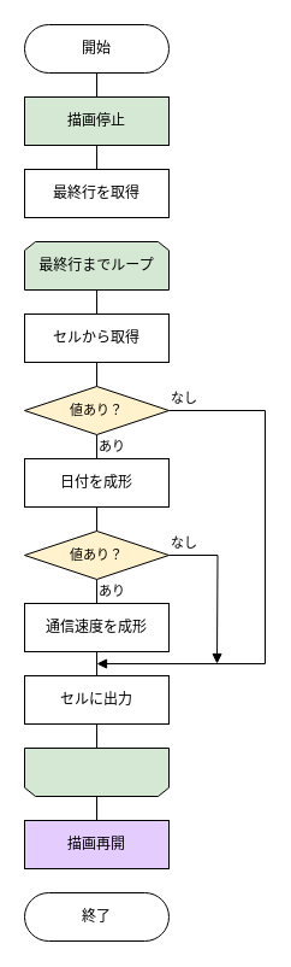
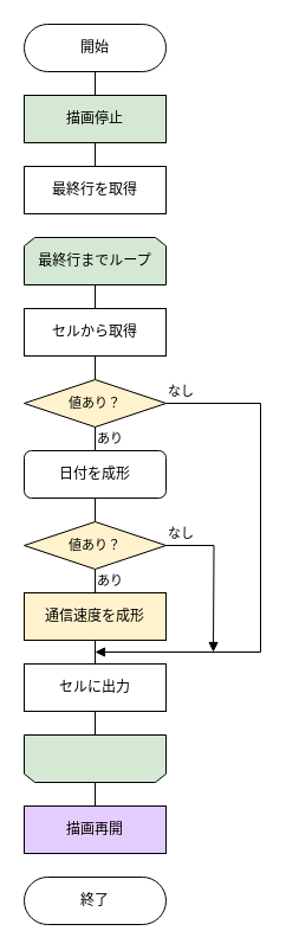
  <mxCell id="0" />
  <mxCell id="1" parent="0" />
  <mxCell id="2" style="edgeStyle=orthogonalEdgeStyle;rounded=0;orthogonalLoop=1;jettySize=auto;html=1;exitX=0.5;exitY=1;exitDx=0;exitDy=0;entryX=0.5;entryY=0;entryDx=0;entryDy=0;strokeColor=default;align=center;verticalAlign=middle;fontFamily=Helvetica;fontSize=11;fontColor=default;labelBackgroundColor=default;endArrow=none;endFill=0;" edge="1" parent="1" source="3" target="19"><mxGeometry relative="1" as="geometry" /></mxCell>
  <mxCell id="3" value="開始" style="rounded=1;whiteSpace=wrap;html=1;arcSize=50;" vertex="1" parent="1"><mxGeometry x="20" y="20" width="120" height="40" as="geometry" /></mxCell>
  <mxCell id="4" value="最終行を取得" style="rounded=0;whiteSpace=wrap;html=1;" vertex="1" parent="1"><mxGeometry x="20" y="140" width="120" height="40" as="geometry" /></mxCell>
  <mxCell id="5" style="edgeStyle=orthogonalEdgeStyle;rounded=0;orthogonalLoop=1;jettySize=auto;html=1;exitX=0.5;exitY=1;exitDx=0;exitDy=0;entryX=0.5;entryY=0;entryDx=0;entryDy=0;strokeColor=default;align=center;verticalAlign=middle;fontFamily=Helvetica;fontSize=11;fontColor=default;labelBackgroundColor=default;endArrow=none;endFill=0;" edge="1" parent="1" source="6" target="16"><mxGeometry relative="1" as="geometry" /></mxCell>
  <mxCell id="6" value="最終行までループ" style="shape=loopLimit;whiteSpace=wrap;html=1;size=9;fillColor=#d5e8d4;strokeColor=#000000;" vertex="1" parent="1"><mxGeometry x="20" y="200" width="120" height="40" as="geometry" /></mxCell>
  <mxCell id="7" style="edgeStyle=orthogonalEdgeStyle;rounded=0;orthogonalLoop=1;jettySize=auto;html=1;exitX=0.5;exitY=1;exitDx=0;exitDy=0;entryX=0.5;entryY=0;entryDx=0;entryDy=0;strokeColor=default;align=center;verticalAlign=middle;fontFamily=Helvetica;fontSize=11;fontColor=default;labelBackgroundColor=default;endArrow=none;endFill=0;" edge="1" parent="1" source="8" target="26"><mxGeometry relative="1" as="geometry" /></mxCell>
- <mxCell id="8" value="日付を成形" style="rounded=0;whiteSpace=wrap;html=1;" vertex="1" parent="1"><mxGeometry x="20" y="380" width="120" height="40" as="geometry" /></mxCell>
+ <mxCell id="8" value="日付を成形" style="whiteSpace=wrap;html=1;rounded=1;" vertex="1" parent="1"><mxGeometry x="20" y="380" width="120" height="40" as="geometry" /></mxCell>
  <mxCell id="9" style="edgeStyle=orthogonalEdgeStyle;rounded=0;orthogonalLoop=1;jettySize=auto;html=1;exitX=0.5;exitY=1;exitDx=0;exitDy=0;entryX=0.5;entryY=0;entryDx=0;entryDy=0;strokeColor=default;align=center;verticalAlign=middle;fontFamily=Helvetica;fontSize=11;fontColor=default;labelBackgroundColor=default;endArrow=none;endFill=0;" edge="1" parent="1" source="10" target="14"><mxGeometry relative="1" as="geometry" /></mxCell>
- <mxCell id="10" value="通信速度を成形" style="rounded=0;whiteSpace=wrap;html=1;" vertex="1" parent="1"><mxGeometry x="20" y="500" width="120" height="40" as="geometry" /></mxCell>
+ <mxCell id="10" value="通信速度を成形" style="rounded=0;whiteSpace=wrap;html=1;fillColor=#fff2cc;" vertex="1" parent="1"><mxGeometry x="20" y="500" width="120" height="40" as="geometry" /></mxCell>
  <mxCell id="11" style="edgeStyle=orthogonalEdgeStyle;rounded=0;orthogonalLoop=1;jettySize=auto;html=1;exitX=0.5;exitY=0;exitDx=0;exitDy=0;strokeColor=default;align=center;verticalAlign=middle;fontFamily=Helvetica;fontSize=11;fontColor=default;labelBackgroundColor=default;endArrow=none;endFill=0;" edge="1" parent="1" source="12"><mxGeometry relative="1" as="geometry"><mxPoint x="80" y="680" as="targetPoint" /></mxGeometry></mxCell>
  <mxCell id="12" value="" style="shape=loopLimit;whiteSpace=wrap;html=1;size=9;rotation=-180;fillColor=#d5e8d4;strokeColor=#000000;" vertex="1" parent="1"><mxGeometry x="20" y="620" width="120" height="40" as="geometry" /></mxCell>
  <mxCell id="13" style="edgeStyle=orthogonalEdgeStyle;rounded=0;orthogonalLoop=1;jettySize=auto;html=1;exitX=0.5;exitY=1;exitDx=0;exitDy=0;entryX=0.5;entryY=1;entryDx=0;entryDy=0;strokeColor=default;align=center;verticalAlign=middle;fontFamily=Helvetica;fontSize=11;fontColor=default;labelBackgroundColor=default;endArrow=none;endFill=0;" edge="1" parent="1" source="14" target="12"><mxGeometry relative="1" as="geometry" /></mxCell>
  <mxCell id="14" value="セルに出力" style="rounded=0;whiteSpace=wrap;html=1;" vertex="1" parent="1"><mxGeometry x="20" y="560" width="120" height="40" as="geometry" /></mxCell>
  <mxCell id="15" style="edgeStyle=orthogonalEdgeStyle;rounded=0;orthogonalLoop=1;jettySize=auto;html=1;exitX=0.5;exitY=1;exitDx=0;exitDy=0;entryX=0.5;entryY=0;entryDx=0;entryDy=0;strokeColor=default;align=center;verticalAlign=middle;fontFamily=Helvetica;fontSize=11;fontColor=default;labelBackgroundColor=default;endArrow=none;endFill=0;" edge="1" parent="1" source="16" target="23"><mxGeometry relative="1" as="geometry" /></mxCell>
  <mxCell id="16" value="セルから取得" style="rounded=0;whiteSpace=wrap;html=1;" vertex="1" parent="1"><mxGeometry x="20" y="260" width="120" height="40" as="geometry" /></mxCell>
  <mxCell id="17" value="終了" style="rounded=1;whiteSpace=wrap;html=1;arcSize=50;" vertex="1" parent="1"><mxGeometry x="20" y="740" width="120" height="40" as="geometry" /></mxCell>
  <mxCell id="18" style="edgeStyle=orthogonalEdgeStyle;rounded=0;orthogonalLoop=1;jettySize=auto;html=1;exitX=0.5;exitY=1;exitDx=0;exitDy=0;entryX=0.5;entryY=0;entryDx=0;entryDy=0;strokeColor=default;align=center;verticalAlign=middle;fontFamily=Helvetica;fontSize=11;fontColor=default;labelBackgroundColor=default;endArrow=none;endFill=0;" edge="1" parent="1" source="19" target="4"><mxGeometry relative="1" as="geometry" /></mxCell>
  <mxCell id="19" value="描画停止" style="rounded=0;whiteSpace=wrap;html=1;fillColor=#d5e8d4;" vertex="1" parent="1"><mxGeometry x="20" y="80" width="120" height="40" as="geometry" /></mxCell>
  <mxCell id="20" value="描画再開" style="rounded=0;whiteSpace=wrap;html=1;fillColor=#E5CCFF;" vertex="1" parent="1"><mxGeometry x="20" y="680" width="120" height="40" as="geometry" /></mxCell>
  <mxCell id="21" style="edgeStyle=orthogonalEdgeStyle;rounded=0;orthogonalLoop=1;jettySize=auto;html=1;exitX=0.5;exitY=1;exitDx=0;exitDy=0;entryX=0.5;entryY=0;entryDx=0;entryDy=0;strokeColor=default;align=center;verticalAlign=middle;fontFamily=Helvetica;fontSize=11;fontColor=default;labelBackgroundColor=default;endArrow=none;endFill=0;" edge="1" parent="1" source="23" target="8"><mxGeometry relative="1" as="geometry" /></mxCell>
  <mxCell id="22" style="edgeStyle=orthogonalEdgeStyle;rounded=0;orthogonalLoop=1;jettySize=auto;html=1;exitX=1;exitY=0.5;exitDx=0;exitDy=0;strokeColor=default;align=center;verticalAlign=middle;fontFamily=Helvetica;fontSize=11;fontColor=default;labelBackgroundColor=default;endArrow=block;endFill=1;" edge="1" parent="1" source="23"><mxGeometry relative="1" as="geometry"><mxPoint x="80" y="550" as="targetPoint" /><Array as="points"><mxPoint x="220" y="340" /><mxPoint x="220" y="550" /></Array></mxGeometry></mxCell>
  <mxCell id="23" value="値あり？" style="rhombus;whiteSpace=wrap;html=1;fontFamily=Helvetica;fontSize=11;labelBackgroundColor=none;fillColor=#fff2cc;strokeColor=#000000;" vertex="1" parent="1"><mxGeometry x="20" y="320" width="120" height="40" as="geometry" /></mxCell>
  <mxCell id="24" style="edgeStyle=orthogonalEdgeStyle;rounded=0;orthogonalLoop=1;jettySize=auto;html=1;exitX=0.5;exitY=1;exitDx=0;exitDy=0;entryX=0.5;entryY=0;entryDx=0;entryDy=0;strokeColor=default;align=center;verticalAlign=middle;fontFamily=Helvetica;fontSize=11;fontColor=default;labelBackgroundColor=default;endArrow=none;endFill=0;" edge="1" parent="1" source="26" target="10"><mxGeometry relative="1" as="geometry" /></mxCell>
  <mxCell id="25" style="edgeStyle=orthogonalEdgeStyle;rounded=0;orthogonalLoop=1;jettySize=auto;html=1;exitX=1;exitY=0.5;exitDx=0;exitDy=0;strokeColor=default;align=center;verticalAlign=middle;fontFamily=Helvetica;fontSize=11;fontColor=default;labelBackgroundColor=default;endArrow=block;endFill=1;" edge="1" parent="1" source="26"><mxGeometry relative="1" as="geometry"><mxPoint x="180" y="550" as="targetPoint" /></mxGeometry></mxCell>
  <mxCell id="26" value="値あり？" style="rhombus;whiteSpace=wrap;html=1;fontFamily=Helvetica;fontSize=11;labelBackgroundColor=none;fillColor=#fff2cc;strokeColor=#000000;" vertex="1" parent="1"><mxGeometry x="20" y="440" width="120" height="40" as="geometry" /></mxCell>
  <mxCell id="27" value="なし" style="text;html=1;align=left;verticalAlign=middle;whiteSpace=wrap;rounded=0;fontFamily=Helvetica;fontSize=11;fontColor=default;labelBackgroundColor=default;" vertex="1" parent="1"><mxGeometry x="140" y="320" width="50" height="20" as="geometry" /></mxCell>
  <mxCell id="28" value="あり" style="text;html=1;align=left;verticalAlign=middle;whiteSpace=wrap;rounded=0;fontFamily=Helvetica;fontSize=11;fontColor=default;labelBackgroundColor=default;" vertex="1" parent="1"><mxGeometry x="80" y="360" width="50" height="20" as="geometry" /></mxCell>
  <mxCell id="29" value="なし" style="text;html=1;align=left;verticalAlign=middle;whiteSpace=wrap;rounded=0;fontFamily=Helvetica;fontSize=11;fontColor=default;labelBackgroundColor=default;" vertex="1" parent="1"><mxGeometry x="140" y="440" width="50" height="20" as="geometry" /></mxCell>
  <mxCell id="30" value="あり" style="text;html=1;align=left;verticalAlign=middle;whiteSpace=wrap;rounded=0;fontFamily=Helvetica;fontSize=11;fontColor=default;labelBackgroundColor=default;" vertex="1" parent="1"><mxGeometry x="80" y="480" width="50" height="20" as="geometry" /></mxCell>
